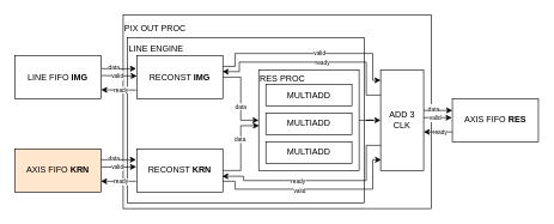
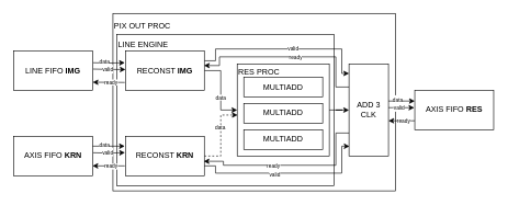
  <mxCell id="0" />
  <mxCell id="1" parent="0" />
  <mxCell id="2" value="LINE FIFO &lt;b&gt;IMG&lt;/b&gt;" style="rounded=0;whiteSpace=wrap;html=1;" parent="1" vertex="1"><mxGeometry x="20" y="77" width="120" height="60" as="geometry" /></mxCell>
- <mxCell id="3" value="AXIS FIFO &lt;b&gt;KRN&lt;/b&gt;" style="rounded=0;whiteSpace=wrap;html=1;fillColor=#ffe6cc;" parent="1" vertex="1"><mxGeometry x="20" y="207" width="120" height="60" as="geometry" /></mxCell>
+ <mxCell id="3" value="AXIS FIFO &lt;b&gt;KRN&lt;/b&gt;" style="rounded=0;whiteSpace=wrap;html=1;" parent="1" vertex="1"><mxGeometry x="20" y="207" width="120" height="60" as="geometry" /></mxCell>
  <mxCell id="4" style="edgeStyle=orthogonalEdgeStyle;rounded=0;orthogonalLoop=1;jettySize=auto;html=1;entryX=0;entryY=0.5;entryDx=0;entryDy=0;" parent="1" source="8" target="16" edge="1"><mxGeometry relative="1" as="geometry" /></mxCell>
  <mxCell id="5" value="data" style="edgeLabel;html=1;align=center;verticalAlign=middle;resizable=0;points=[];fontSize=8;" parent="4" vertex="1" connectable="0"><mxGeometry x="0.611" relative="1" as="geometry"><mxPoint x="-5" y="-20" as="offset" /></mxGeometry></mxCell>
  <mxCell id="6" style="edgeStyle=orthogonalEdgeStyle;rounded=0;orthogonalLoop=1;jettySize=auto;html=1;exitX=1;exitY=0.25;exitDx=0;exitDy=0;entryX=0.002;entryY=0.102;entryDx=0;entryDy=0;entryPerimeter=0;fontSize=8;" parent="1" source="8" target="22" edge="1"><mxGeometry relative="1" as="geometry"><Array as="points"><mxPoint x="327" y="92" /><mxPoint x="327" y="74" /><mxPoint x="519" y="74" /><mxPoint x="519" y="111" /></Array></mxGeometry></mxCell>
  <mxCell id="7" value="valid" style="edgeLabel;html=1;align=center;verticalAlign=middle;resizable=0;points=[];fontSize=8;" parent="6" vertex="1" connectable="0"><mxGeometry x="0.107" y="1" relative="1" as="geometry"><mxPoint as="offset" /></mxGeometry></mxCell>
  <mxCell id="8" value="RECONST &lt;b&gt;IMG&lt;/b&gt;" style="rounded=0;whiteSpace=wrap;html=1;" parent="1" vertex="1"><mxGeometry x="190" y="77" width="120" height="60" as="geometry" /></mxCell>
- <mxCell id="9" style="edgeStyle=orthogonalEdgeStyle;rounded=0;orthogonalLoop=1;jettySize=auto;html=1;entryX=0.004;entryY=0.554;entryDx=0;entryDy=0;entryPerimeter=0;" parent="1" source="11" target="16" edge="1"><mxGeometry relative="1" as="geometry" /></mxCell>
+ <mxCell id="9" style="edgeStyle=orthogonalEdgeStyle;rounded=0;orthogonalLoop=1;jettySize=auto;html=1;entryX=0.004;entryY=0.554;entryDx=0;entryDy=0;entryPerimeter=0;dashed=1;" parent="1" source="11" target="16" edge="1"><mxGeometry relative="1" as="geometry" /></mxCell>
  <mxCell id="10" value="data" style="edgeLabel;html=1;align=center;verticalAlign=middle;resizable=0;points=[];fontSize=8;" parent="9" vertex="1" connectable="0"><mxGeometry x="0.677" y="-1" relative="1" as="geometry"><mxPoint x="-9" y="18" as="offset" /></mxGeometry></mxCell>
  <mxCell id="11" value="RECONST &lt;b&gt;KRN&lt;/b&gt;" style="rounded=0;whiteSpace=wrap;html=1;" parent="1" vertex="1"><mxGeometry x="190" y="207" width="120" height="60" as="geometry" /></mxCell>
  <mxCell id="12" value="MULTIADD" style="rounded=0;whiteSpace=wrap;html=1;" parent="1" vertex="1"><mxGeometry x="370" y="117" width="120" height="30" as="geometry" /></mxCell>
  <mxCell id="13" value="MULTIADD" style="rounded=0;whiteSpace=wrap;html=1;" parent="1" vertex="1"><mxGeometry x="370" y="157" width="120" height="30" as="geometry" /></mxCell>
  <mxCell id="14" value="MULTIADD" style="rounded=0;whiteSpace=wrap;html=1;" parent="1" vertex="1"><mxGeometry x="370" y="197" width="120" height="30" as="geometry" /></mxCell>
  <mxCell id="15" value="" style="edgeStyle=orthogonalEdgeStyle;rounded=0;orthogonalLoop=1;jettySize=auto;html=1;" parent="1" source="16" target="22" edge="1"><mxGeometry relative="1" as="geometry" /></mxCell>
  <mxCell id="16" value="RES PROC&lt;br&gt;&lt;br&gt;&lt;br&gt;&lt;br&gt;&lt;br&gt;&lt;br&gt;&lt;br&gt;&lt;br&gt;&lt;br&gt;" style="rounded=0;whiteSpace=wrap;html=1;fillColor=none;align=left;" parent="1" vertex="1"><mxGeometry x="360" y="97" width="140" height="140" as="geometry" /></mxCell>
  <mxCell id="17" value="LINE ENGINE&lt;br&gt;&lt;br&gt;&lt;br&gt;&lt;br&gt;&lt;br&gt;&lt;br&gt;&lt;br&gt;&lt;br&gt;&lt;br&gt;&lt;br&gt;&lt;br&gt;&lt;br&gt;&lt;br&gt;&lt;br&gt;&lt;br&gt;" style="rounded=0;whiteSpace=wrap;html=1;fillColor=none;align=left;" parent="1" vertex="1"><mxGeometry x="177" y="52" width="330" height="230" as="geometry" /></mxCell>
  <mxCell id="18" style="edgeStyle=orthogonalEdgeStyle;rounded=0;orthogonalLoop=1;jettySize=auto;html=1;exitX=0;exitY=0.25;exitDx=0;exitDy=0;entryX=0.996;entryY=0.371;entryDx=0;entryDy=0;entryPerimeter=0;fontSize=8;" parent="1" source="22" target="8" edge="1"><mxGeometry relative="1" as="geometry"><Array as="points"><mxPoint x="510" y="132" /><mxPoint x="510" y="86" /><mxPoint x="333" y="86" /><mxPoint x="333" y="99" /></Array></mxGeometry></mxCell>
  <mxCell id="19" value="ready" style="edgeLabel;html=1;align=center;verticalAlign=middle;resizable=0;points=[];fontSize=8;" parent="18" vertex="1" connectable="0"><mxGeometry x="-0.084" relative="1" as="geometry"><mxPoint as="offset" /></mxGeometry></mxCell>
  <mxCell id="20" style="edgeStyle=orthogonalEdgeStyle;rounded=0;orthogonalLoop=1;jettySize=auto;html=1;exitX=0;exitY=0.75;exitDx=0;exitDy=0;entryX=0.992;entryY=0.633;entryDx=0;entryDy=0;entryPerimeter=0;fontSize=8;" parent="1" source="22" target="11" edge="1"><mxGeometry relative="1" as="geometry"><Array as="points"><mxPoint x="510" y="202" /><mxPoint x="510" y="251" /><mxPoint x="339" y="251" /><mxPoint x="339" y="245" /></Array></mxGeometry></mxCell>
  <mxCell id="21" value="ready" style="edgeLabel;html=1;align=center;verticalAlign=middle;resizable=0;points=[];fontSize=8;" parent="20" vertex="1" connectable="0"><mxGeometry x="0.195" relative="1" as="geometry"><mxPoint as="offset" /></mxGeometry></mxCell>
  <mxCell id="22" value="ADD 3 CLK" style="rounded=0;whiteSpace=wrap;html=1;fillColor=none;" parent="1" vertex="1"><mxGeometry x="530" y="97" width="60" height="140" as="geometry" /></mxCell>
  <mxCell id="23" value="PIX OUT PROC&lt;br&gt;&lt;br&gt;&lt;br&gt;&lt;br&gt;&lt;br&gt;&lt;br&gt;&lt;br&gt;&lt;br&gt;&lt;br&gt;&lt;br&gt;&lt;br&gt;&lt;br&gt;&lt;br&gt;&lt;br&gt;&lt;br&gt;&lt;br&gt;&lt;br&gt;" style="rounded=0;whiteSpace=wrap;html=1;fillColor=none;align=left;" parent="1" vertex="1"><mxGeometry x="171" y="20" width="430" height="270" as="geometry" /></mxCell>
  <mxCell id="24" value="AXIS FIFO &lt;b&gt;RES&lt;/b&gt;" style="rounded=0;whiteSpace=wrap;html=1;" parent="1" vertex="1"><mxGeometry x="630" y="137" width="120" height="60" as="geometry" /></mxCell>
  <mxCell id="25" value="" style="edgeStyle=orthogonalEdgeStyle;rounded=0;orthogonalLoop=1;jettySize=auto;html=1;entryX=-0.008;entryY=0.3;entryDx=0;entryDy=0;entryPerimeter=0;" parent="1" target="8" edge="1"><mxGeometry relative="1" as="geometry"><mxPoint x="141" y="95" as="sourcePoint" /><mxPoint x="183" y="95" as="targetPoint" /><Array as="points" /></mxGeometry></mxCell>
  <mxCell id="26" value="&lt;font style=&quot;font-size: 8px;&quot;&gt;data&lt;/font&gt;" style="edgeLabel;html=1;align=center;verticalAlign=middle;resizable=0;points=[];" parent="25" vertex="1" connectable="0"><mxGeometry x="-0.292" relative="1" as="geometry"><mxPoint y="-3" as="offset" /></mxGeometry></mxCell>
  <mxCell id="27" value="" style="edgeStyle=orthogonalEdgeStyle;rounded=0;orthogonalLoop=1;jettySize=auto;html=1;exitX=1.021;exitY=0.461;exitDx=0;exitDy=0;exitPerimeter=0;entryX=0.001;entryY=0.471;entryDx=0;entryDy=0;entryPerimeter=0;" parent="1" target="8" edge="1"><mxGeometry relative="1" as="geometry"><mxPoint x="141.05" y="104.66" as="sourcePoint" /><mxPoint x="183.15" y="105.26" as="targetPoint" /><Array as="points" /></mxGeometry></mxCell>
  <mxCell id="28" value="&lt;font style=&quot;font-size: 8px;&quot;&gt;valid&lt;/font&gt;" style="edgeLabel;html=1;align=center;verticalAlign=middle;resizable=0;points=[];" parent="27" vertex="1" connectable="0"><mxGeometry x="0.14" y="-1" relative="1" as="geometry"><mxPoint x="-6" y="-2" as="offset" /></mxGeometry></mxCell>
  <mxCell id="29" value="" style="endArrow=classic;html=1;rounded=0;entryX=1.005;entryY=0.794;entryDx=0;entryDy=0;entryPerimeter=0;" parent="1" edge="1"><mxGeometry width="50" height="50" relative="1" as="geometry"><mxPoint x="189" y="125" as="sourcePoint" /><mxPoint x="140.25" y="124.64" as="targetPoint" /></mxGeometry></mxCell>
  <mxCell id="30" value="ready" style="edgeLabel;html=1;align=center;verticalAlign=middle;resizable=0;points=[];fontSize=8;" parent="29" vertex="1" connectable="0"><mxGeometry x="-0.108" relative="1" as="geometry"><mxPoint as="offset" /></mxGeometry></mxCell>
  <mxCell id="31" value="" style="edgeStyle=orthogonalEdgeStyle;rounded=0;orthogonalLoop=1;jettySize=auto;html=1;exitX=1;exitY=0.25;exitDx=0;exitDy=0;" parent="1" edge="1"><mxGeometry relative="1" as="geometry"><mxPoint x="140" y="222" as="sourcePoint" /><mxPoint x="189" y="222" as="targetPoint" /><Array as="points" /></mxGeometry></mxCell>
  <mxCell id="32" value="&lt;font style=&quot;font-size: 8px;&quot;&gt;data&lt;/font&gt;" style="edgeLabel;html=1;align=center;verticalAlign=middle;resizable=0;points=[];" parent="31" vertex="1" connectable="0"><mxGeometry x="-0.292" relative="1" as="geometry"><mxPoint y="-3" as="offset" /></mxGeometry></mxCell>
  <mxCell id="33" value="" style="edgeStyle=orthogonalEdgeStyle;rounded=0;orthogonalLoop=1;jettySize=auto;html=1;entryX=-0.006;entryY=0.413;entryDx=0;entryDy=0;entryPerimeter=0;" parent="1" target="11" edge="1"><mxGeometry relative="1" as="geometry"><mxPoint x="141" y="232" as="sourcePoint" /><mxPoint x="183.15" y="232.06" as="targetPoint" /><Array as="points" /></mxGeometry></mxCell>
  <mxCell id="34" value="&lt;font style=&quot;font-size: 8px;&quot;&gt;valid&lt;/font&gt;" style="edgeLabel;html=1;align=center;verticalAlign=middle;resizable=0;points=[];" parent="33" vertex="1" connectable="0"><mxGeometry x="0.14" y="-1" relative="1" as="geometry"><mxPoint x="-6" y="-2" as="offset" /></mxGeometry></mxCell>
  <mxCell id="35" value="" style="endArrow=classic;html=1;rounded=0;entryX=1;entryY=0.75;entryDx=0;entryDy=0;" parent="1" edge="1"><mxGeometry width="50" height="50" relative="1" as="geometry"><mxPoint x="189" y="252" as="sourcePoint" /><mxPoint x="140" y="252" as="targetPoint" /></mxGeometry></mxCell>
  <mxCell id="36" value="ready" style="edgeLabel;html=1;align=center;verticalAlign=middle;resizable=0;points=[];fontSize=8;" parent="35" vertex="1" connectable="0"><mxGeometry x="-0.108" relative="1" as="geometry"><mxPoint as="offset" /></mxGeometry></mxCell>
  <mxCell id="37" value="" style="endArrow=classic;html=1;rounded=0;fontSize=8;exitX=1;exitY=0.75;exitDx=0;exitDy=0;entryX=0.012;entryY=0.894;entryDx=0;entryDy=0;entryPerimeter=0;" parent="1" source="11" target="22" edge="1"><mxGeometry width="50" height="50" relative="1" as="geometry"><mxPoint x="156" y="220" as="sourcePoint" /><mxPoint x="206" y="170" as="targetPoint" /><Array as="points"><mxPoint x="327" y="252" /><mxPoint x="327" y="263" /><mxPoint x="519" y="263" /><mxPoint x="519" y="222" /></Array></mxGeometry></mxCell>
  <mxCell id="38" value="valid" style="edgeLabel;html=1;align=center;verticalAlign=middle;resizable=0;points=[];fontSize=8;" parent="37" vertex="1" connectable="0"><mxGeometry x="-0.143" y="-1" relative="1" as="geometry"><mxPoint as="offset" /></mxGeometry></mxCell>
  <mxCell id="39" value="" style="edgeStyle=orthogonalEdgeStyle;rounded=0;orthogonalLoop=1;jettySize=auto;html=1;" parent="1" edge="1"><mxGeometry relative="1" as="geometry"><mxPoint x="590" y="153.33" as="sourcePoint" /><mxPoint x="630" y="153.33" as="targetPoint" /><Array as="points"><mxPoint x="615" y="153.33" /><mxPoint x="615" y="153.33" /></Array></mxGeometry></mxCell>
  <mxCell id="40" value="&lt;font style=&quot;font-size: 8px;&quot;&gt;data&lt;/font&gt;" style="edgeLabel;html=1;align=center;verticalAlign=middle;resizable=0;points=[];" parent="39" vertex="1" connectable="0"><mxGeometry x="-0.292" relative="1" as="geometry"><mxPoint y="-3" as="offset" /></mxGeometry></mxCell>
  <mxCell id="41" value="" style="edgeStyle=orthogonalEdgeStyle;rounded=0;orthogonalLoop=1;jettySize=auto;html=1;exitX=1;exitY=0.417;exitDx=0;exitDy=0;exitPerimeter=0;entryX=-0.017;entryY=0.421;entryDx=0;entryDy=0;entryPerimeter=0;" parent="1" edge="1"><mxGeometry relative="1" as="geometry"><mxPoint x="590" y="163.35" as="sourcePoint" /><mxPoint x="629.15" y="163.59" as="targetPoint" /><Array as="points" /></mxGeometry></mxCell>
  <mxCell id="42" value="&lt;font style=&quot;font-size: 8px;&quot;&gt;valid&lt;/font&gt;" style="edgeLabel;html=1;align=center;verticalAlign=middle;resizable=0;points=[];" parent="41" vertex="1" connectable="0"><mxGeometry x="0.14" y="-1" relative="1" as="geometry"><mxPoint x="-6" y="-2" as="offset" /></mxGeometry></mxCell>
  <mxCell id="43" value="" style="endArrow=classic;html=1;rounded=0;exitX=0;exitY=0.75;exitDx=0;exitDy=0;entryX=1;entryY=0.75;entryDx=0;entryDy=0;" parent="1" edge="1"><mxGeometry width="50" height="50" relative="1" as="geometry"><mxPoint x="630" y="183.33" as="sourcePoint" /><mxPoint x="590" y="183.33" as="targetPoint" /></mxGeometry></mxCell>
  <mxCell id="44" value="ready" style="edgeLabel;html=1;align=center;verticalAlign=middle;resizable=0;points=[];fontSize=8;" parent="43" vertex="1" connectable="0"><mxGeometry x="-0.108" relative="1" as="geometry"><mxPoint as="offset" /></mxGeometry></mxCell>
